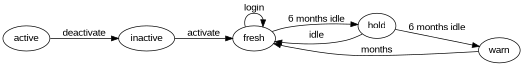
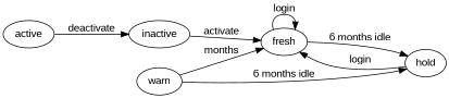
  digraph {
    color=black
    fontcolor=black
    fontname="Liberation Sans"
    fontsize=14
    rankdir=LR
    node [color=black fontcolor=black fontname="Liberation Sans" fontsize=14 shape=ellipse]
    edge [color=black fontcolor=black fontname="Liberation Sans" fontsize=14]
    n1 [height=0.500000 label=active width=0.750000]
    n2 [height=0.500000 label=inactive width=0.890000]
    n3 [height=0.500000 label=fresh width=0.750000]
    n4 [height=0.500000 label=hold width=0.750000]
    n5 [height=0.500000 label=warn width=0.750000]
    n1 -> n2 [label=deactivate]
    n2 -> n3 [label=activate]
    n3 -> n3 [label=login]
    n3 -> n4 [label="6 months idle"]
-   n4 -> n3 [label=idle]
-   n4 -> n5 [label="6 months idle"]
+   n4 -> n3 [label=login]
+   n5 -> n4 [label="6 months idle"]
    n5 -> n3 [label=months]
  }
